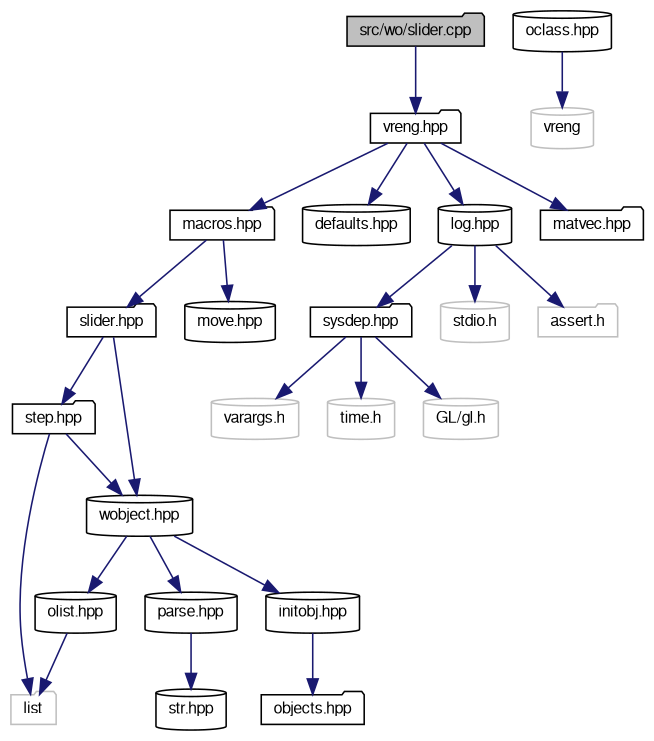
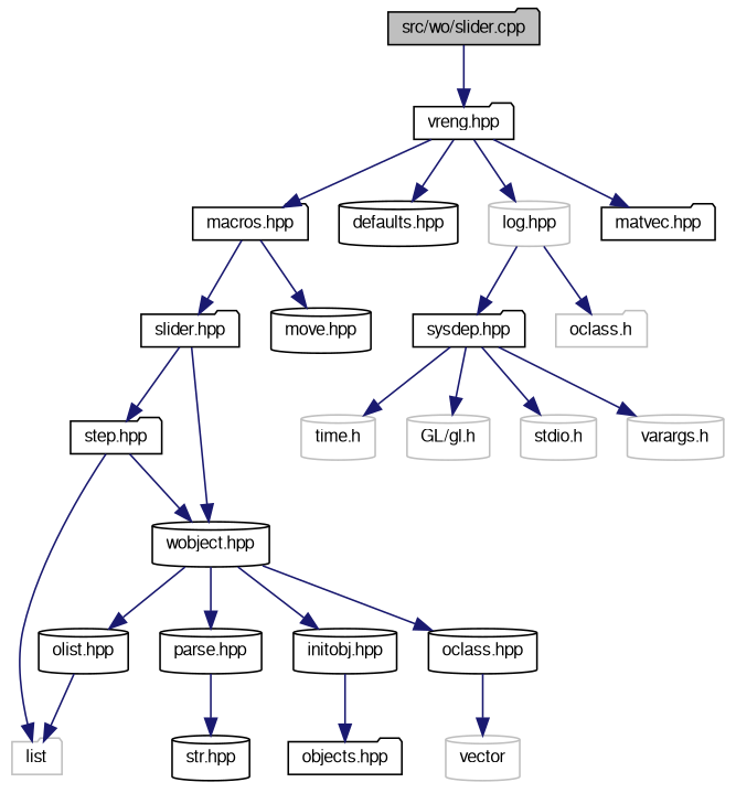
  digraph {
    node [color=black fontname=FreeSans fontsize=10 shape=cylinder]
    edge [color=midnightblue fontname=FreeSans fontsize=10 labelfontname=FreeSans labelfontsize=10 style=solid]
    n1 [fillcolor=grey75 fontcolor=black height=0.2 label="src/wo/slider.cpp" shape=folder style=filled width=0.4]
    n2 [height=0.2 label="vreng.hpp" shape=folder width=0.4]
    n3 [height=0.2 label="macros.hpp" shape=folder width=0.4]
    n4 [height=0.2 label="defaults.hpp" width=0.4]
-   n5 [height=0.2 label="log.hpp" width=0.4]
+   n5 [color=grey75 height=0.2 label="log.hpp" width=0.4]
    n6 [height=0.2 label="matvec.hpp" shape=folder width=0.4]
    n7 [height=0.2 label="slider.hpp" shape=folder width=0.4]
    n8 [height=0.2 label="wobject.hpp" width=0.4]
    n9 [height=0.2 label="step.hpp" shape=folder width=0.4]
    n10 [height=0.2 label="move.hpp" width=0.4]
    n11 [height=0.2 label="sysdep.hpp" shape=folder width=0.4]
    n12 [color=grey75 height=0.2 label="stdio.h" width=0.4]
    n13 [color=grey75 height=0.2 label="varargs.h" width=0.4]
    n14 [color=grey75 height=0.2 label="time.h" width=0.4]
    n15 [color=grey75 height=0.2 label="GL/gl.h" width=0.4]
-   n16 [color=grey75 height=0.2 label="assert.h" shape=folder width=0.4]
+   n16 [color=grey75 height=0.2 label="oclass.h" shape=folder width=0.4]
    n17 [height=0.2 label="oclass.hpp" width=0.4]
    n18 [height=0.2 label="olist.hpp" width=0.4]
    n19 [height=0.2 label="parse.hpp" width=0.4]
    n20 [height=0.2 label="initobj.hpp" width=0.4]
    n21 [color=grey75 height=0.2 label=list shape=folder width=0.4]
-   n22 [color=grey75 height=0.2 label=vreng width=0.4]
+   n22 [color=grey75 height=0.2 label=vector width=0.4]
    n23 [height=0.2 label="str.hpp" width=0.4]
    n24 [height=0.2 label="objects.hpp" shape=folder width=0.4]
    n1 -> n2
    n2 -> n3
    n2 -> n4
    n2 -> n5
    n2 -> n6
    n3 -> n7
    n3 -> n10
    n5 -> n11
    n5 -> n16
    n7 -> n8
    n7 -> n9
+   n8 -> n17
    n8 -> n18
    n8 -> n19
    n8 -> n20
    n9 -> n8
    n9 -> n21
-   n5 -> n12
+   n11 -> n12
    n11 -> n13
    n11 -> n14
    n11 -> n15
    n17 -> n22
    n18 -> n21
    n19 -> n23
    n20 -> n24
  }
